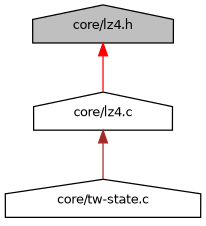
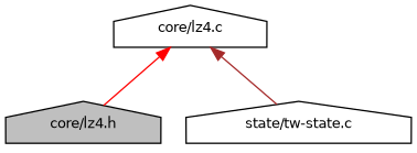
  digraph {
    node [color=black fillcolor=white fontname=Helvetica fontsize=10 shape=house style=filled]
    edge [dir=back fontname=Helvetica fontsize=10 labelfontname=Helvetica labelfontsize=10 style=solid]
    n1 [fillcolor=grey75 fontcolor=black height=0.2 label="core/lz4.h" width=0.4]
    n2 [height=0.2 label="core/lz4.c" width=0.4]
-   n3 [height=0.2 label="core/tw-state.c" width=0.4]
-   n1 -> n2 [color=red]
+   n3 [height=0.2 label="state/tw-state.c" width=0.4]
+   n2 -> n1 [color=red]
    n2 -> n3 [color=brown]
  }
